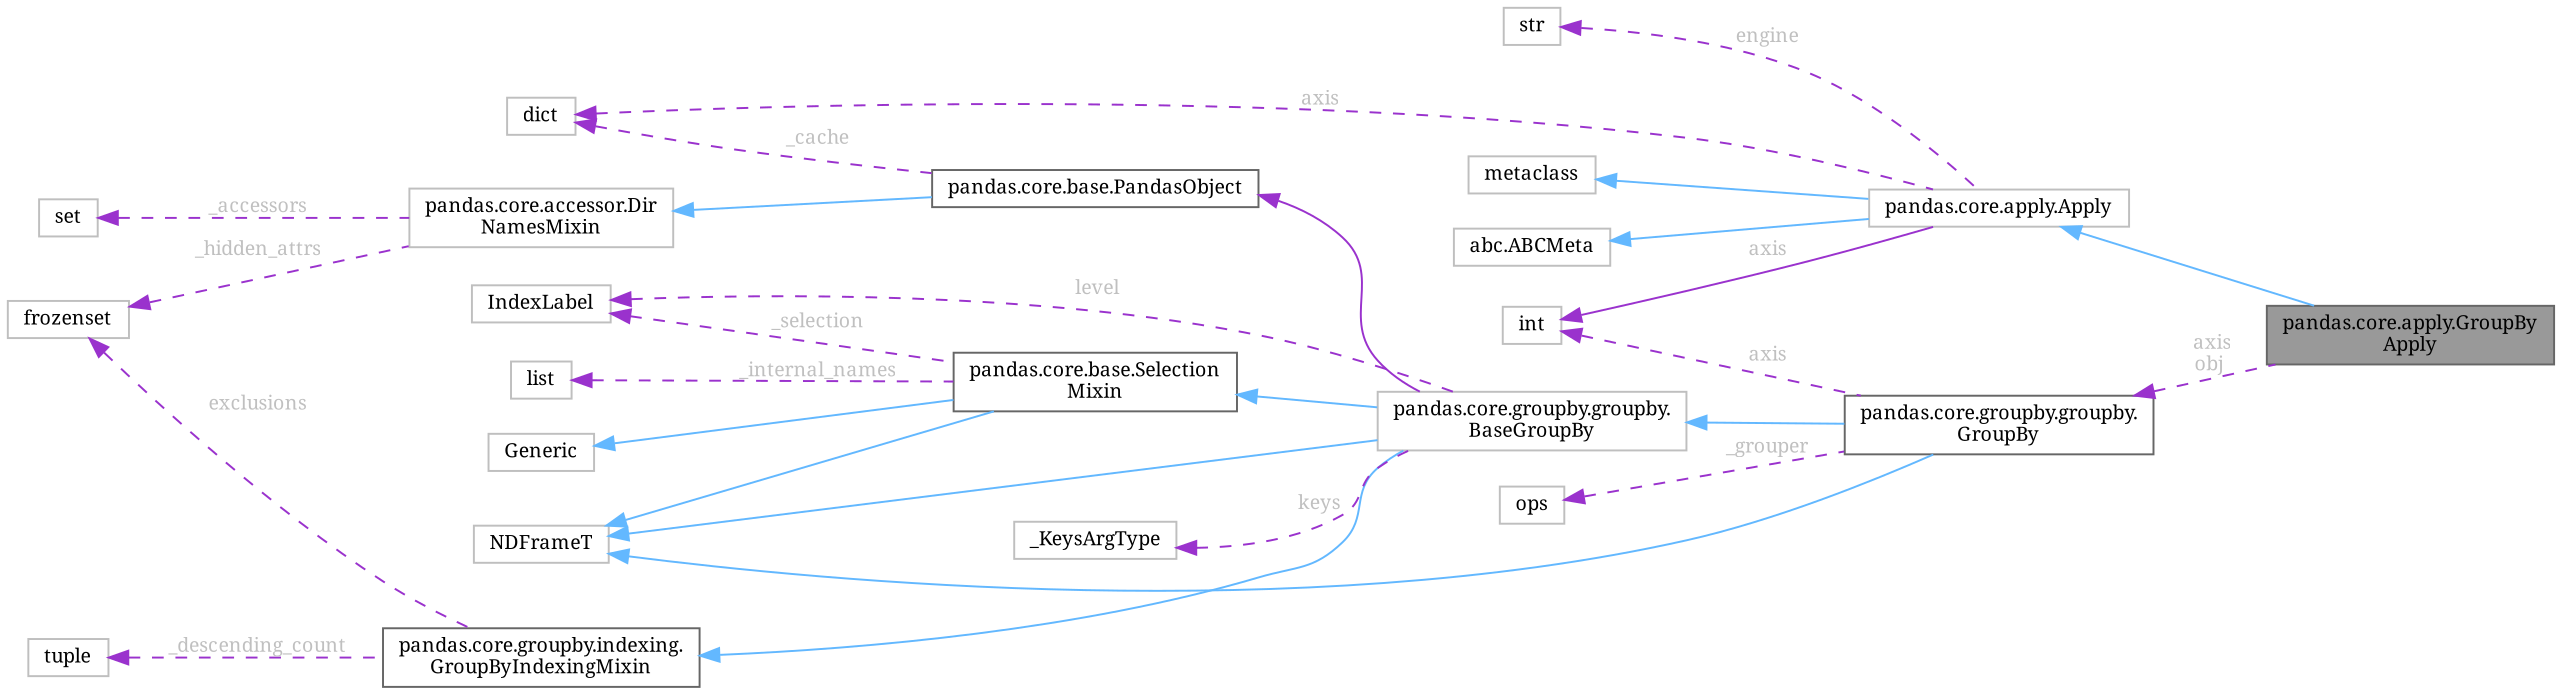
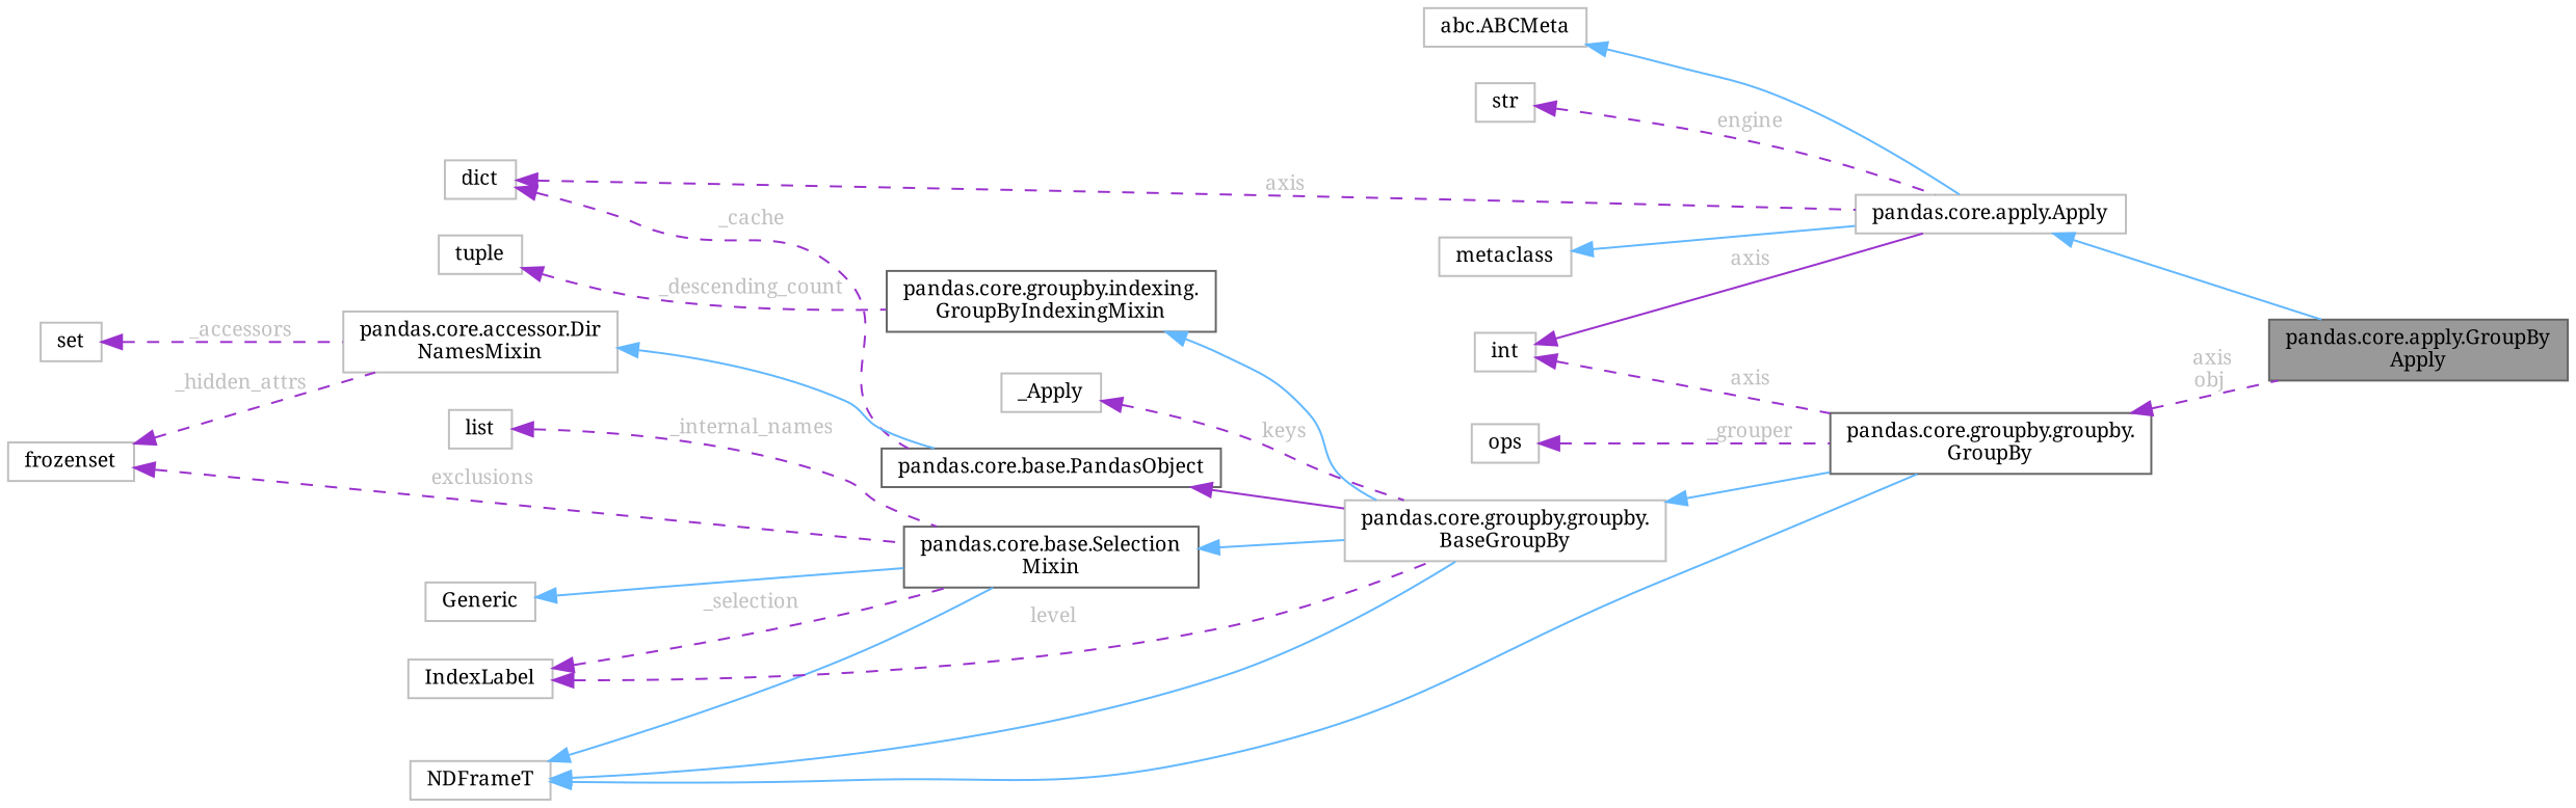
  digraph {
    fontname="Noto Serif"
    rankdir=LR
    node [color=grey75 fillcolor=white fontname="Noto Serif" fontsize=10 shape=box style=filled]
    edge [color=darkorchid3 dir=back fontname="Noto Serif" fontsize=10 labelfontname=Helvetica labelfontsize=10 style=dashed fontcolor=grey]
    n1 [color=gray40 fillcolor=grey60 fontcolor=black height=0.2 label="pandas.core.apply.GroupBy\lApply" width=0.4]
    n2 [height=0.2 label="pandas.core.apply.Apply" width=0.4]
    n3 [height=0.2 label=metaclass width=0.4]
    n4 [height=0.2 label="abc.ABCMeta" width=0.4]
    n5 [height=0.2 label=str width=0.4]
    n6 [height=0.2 label=dict width=0.4]
    n7 [color=gray40 height=0.2 label="pandas.core.base.PandasObject" width=0.4]
    n8 [height=0.2 label="pandas.core.groupby.groupby.\lBaseGroupBy" width=0.4]
    n9 [height=0.2 label=int width=0.4]
    n10 [color=gray40 height=0.2 label="pandas.core.groupby.groupby.\lGroupBy" width=0.4]
    n11 [height=0.2 label="pandas.core.accessor.Dir\lNamesMixin" width=0.4]
    n12 [height=0.2 label=set width=0.4]
    n13 [height=0.2 label=frozenset width=0.4]
    n14 [color=gray40 height=0.2 label="pandas.core.base.Selection\lMixin" width=0.4]
    n15 [height=0.2 label=Generic width=0.4]
    n16 [height=0.2 label=NDFrameT width=0.4]
    n17 [height=0.2 label=IndexLabel width=0.4]
    n18 [height=0.2 label=list width=0.4]
    n19 [color=gray40 height=0.2 label="pandas.core.groupby.indexing.\lGroupByIndexingMixin" width=0.4]
    n20 [height=0.2 label=tuple width=0.4]
    n21 [height=0.2 label=ops width=0.4]
-   n22 [height=0.2 label=_KeysArgType width=0.4]
+   n22 [height=0.2 label=_Apply width=0.4]
    n2 -> n1 [color=steelblue1 style=solid fontcolor=""]
    n3 -> n2 [color=steelblue1 style=solid fontcolor=""]
    n4 -> n2 [color=steelblue1 style=solid fontcolor=""]
    n5 -> n2 [label=" engine"]
    n6 -> n2 [label=" axis"]
    n6 -> n7 [label=" _cache"]
    n7 -> n8 [style=solid fontcolor=""]
    n8 -> n10 [color=steelblue1 style=solid fontcolor=""]
    n9 -> n2 [label=" axis" style=solid]
    n9 -> n10 [label=" axis"]
    n10 -> n1 [label=" axis\nobj"]
    n11 -> n7 [color=steelblue1 style=solid fontcolor=""]
    n12 -> n11 [label=" _accessors"]
    n13 -> n11 [label=" _hidden_attrs"]
-   n13 -> n19 [label=" exclusions"]
+   n13 -> n14 [label=" exclusions"]
    n14 -> n8 [color=steelblue1 style=solid fontcolor=""]
    n15 -> n14 [color=steelblue1 style=solid fontcolor=""]
    n16 -> n8 [color=steelblue1 style=solid fontcolor=""]
    n16 -> n10 [color=steelblue1 style=solid fontcolor=""]
    n16 -> n14 [color=steelblue1 style=solid fontcolor=""]
    n17 -> n8 [label=" level"]
    n17 -> n14 [label=" _selection"]
    n18 -> n14 [label=" _internal_names"]
    n19 -> n8 [color=steelblue1 style=solid fontcolor=""]
    n20 -> n19 [label=" _descending_count"]
    n21 -> n10 [label=" _grouper"]
    n22 -> n8 [label=" keys"]
  }
